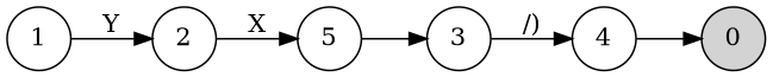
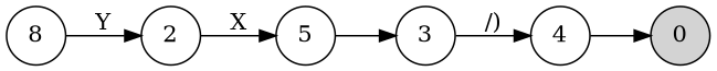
  digraph {
    rankdir=LR
    node [shape=circle]
    n1 [label=0 style=filled]
-   1
+   1 [label=8]
    2
    5
    3
    4
    1 -> 2 [label=Y]
    2 -> 5 [label=X]
    5 -> 3
    3 -> 4 [label="/)"]
    4 -> n1
  }
